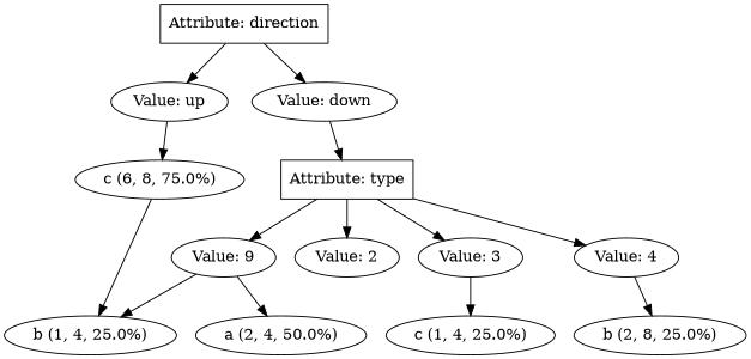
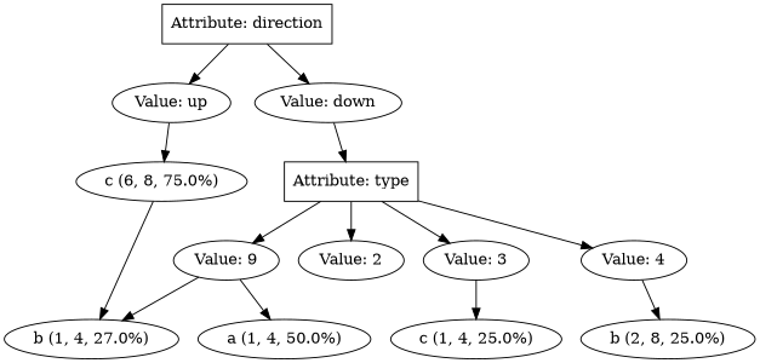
  digraph {
    rankdir=TB
    node [fillcolor=white shape=oval style=filled]
    n1 [label="Attribute: direction" shape=rectangle]
    n2 [label="Value: up"]
    n3 [label="Value: down"]
    n4 [label="c (6, 8, 75.0%)"]
    n5 [label="Attribute: type" shape=rectangle]
-   n6 [label="b (1, 4, 25.0%)"]
+   n6 [label="b (1, 4, 27.0%)"]
    n7 [label="Value: 9"]
    n8 [label="Value: 2"]
    n9 [label="Value: 3"]
    n10 [label="Value: 4"]
-   n11 [label="a (2, 4, 50.0%)"]
+   n11 [label="a (1, 4, 50.0%)"]
    n12 [label="c (1, 4, 25.0%)"]
    n13 [label="b (2, 8, 25.0%)"]
    n1 -> n2
    n1 -> n3
    n2 -> n4
    n3 -> n5
    n4 -> n6
    n5 -> n7
    n5 -> n8
    n5 -> n9
    n5 -> n10
    n7 -> n6
    n7 -> n11
    n9 -> n12
    n10 -> n13
  }
